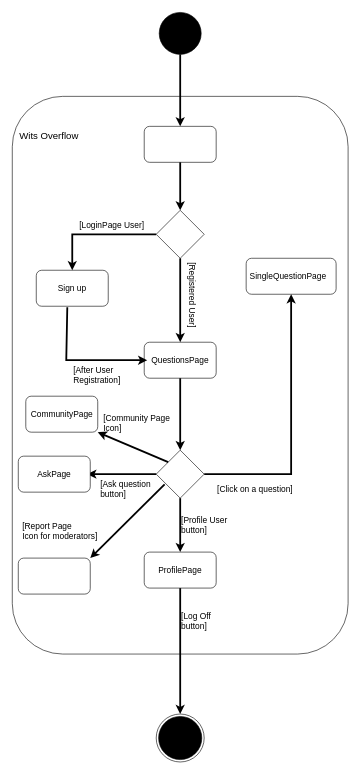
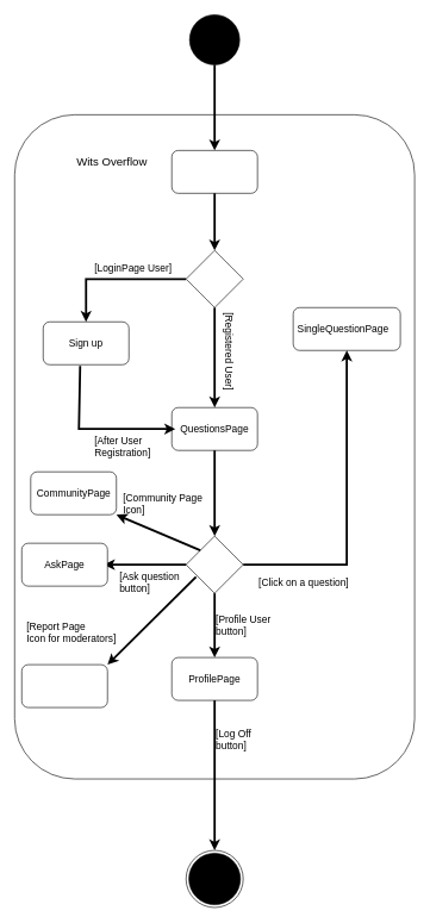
  <mxCell id="0" />
  <mxCell id="1" parent="0" />
  <mxCell id="2" value="" style="group" parent="1" vertex="1" connectable="0"><mxGeometry x="20" y="20" width="560" height="1070" as="geometry" /></mxCell>
  <mxCell id="3" value="" style="ellipse;whiteSpace=wrap;html=1;aspect=fixed;fillColor=#000000;" parent="2" vertex="1"><mxGeometry x="245" width="70" height="70" as="geometry" /></mxCell>
  <mxCell id="4" value="" style="rounded=1;whiteSpace=wrap;html=1;direction=south;" parent="2" vertex="1"><mxGeometry y="140" width="560" height="930" as="geometry" /></mxCell>
  <mxCell id="5" value="" style="endArrow=classic;html=1;rounded=0;entryX=0.5;entryY=0;entryDx=0;entryDy=0;exitX=0.5;exitY=1;exitDx=0;exitDy=0;strokeWidth=3;" parent="2" source="3" target="7" edge="1"><mxGeometry width="50" height="50" relative="1" as="geometry"><mxPoint x="-935" y="-30" as="sourcePoint" /><mxPoint x="-80" y="145.43" as="targetPoint" /></mxGeometry></mxCell>
  <mxCell id="6" value="" style="group" parent="2" vertex="1" connectable="0"><mxGeometry x="220" y="190" width="120" height="60" as="geometry" /></mxCell>
  <mxCell id="7" value="" style="rounded=1;whiteSpace=wrap;html=1;" parent="6" vertex="1"><mxGeometry width="120" height="60" as="geometry" /></mxCell>
  <mxCell id="8" value="" style="rhombus;whiteSpace=wrap;html=1;" parent="2" vertex="1"><mxGeometry x="240" y="330" width="80" height="80" as="geometry" /></mxCell>
  <mxCell id="9" value="" style="endArrow=classic;html=1;rounded=0;entryX=0.5;entryY=0;entryDx=0;entryDy=0;strokeWidth=3;exitX=0.5;exitY=1;exitDx=0;exitDy=0;" parent="2" source="7" target="8" edge="1"><mxGeometry width="50" height="50" relative="1" as="geometry"><mxPoint x="335" y="190" as="sourcePoint" /><mxPoint x="335" y="270" as="targetPoint" /></mxGeometry></mxCell>
  <mxCell id="10" value="" style="group" parent="2" vertex="1" connectable="0"><mxGeometry x="40" y="430" width="120" height="60" as="geometry" /></mxCell>
  <mxCell id="11" value="" style="rounded=1;whiteSpace=wrap;html=1;" parent="10" vertex="1"><mxGeometry width="120" height="60" as="geometry" /></mxCell>
  <mxCell id="12" value="&lt;span style=&quot;font-size: 14px;&quot;&gt;Sign up&lt;/span&gt;" style="text;html=1;strokeColor=none;fillColor=none;align=center;verticalAlign=middle;whiteSpace=wrap;rounded=0;" parent="10" vertex="1"><mxGeometry x="5" y="15" width="110" height="30" as="geometry" /></mxCell>
  <mxCell id="13" value="" style="endArrow=classic;html=1;rounded=0;entryX=0.5;entryY=0;entryDx=0;entryDy=0;strokeWidth=3;exitX=0;exitY=0.5;exitDx=0;exitDy=0;" parent="2" source="8" target="11" edge="1"><mxGeometry width="50" height="50" relative="1" as="geometry"><mxPoint x="800" y="330" as="sourcePoint" /><mxPoint x="705" y="330" as="targetPoint" /><Array as="points"><mxPoint x="100" y="370" /></Array></mxGeometry></mxCell>
- <mxCell id="14" value="&lt;font style=&quot;font-size: 16px;&quot;&gt;Wits Overflow&lt;/font&gt;" style="text;html=1;strokeColor=none;fillColor=none;align=left;verticalAlign=middle;whiteSpace=wrap;rounded=0;" parent="2" vertex="1"><mxGeometry x="10" y="190" width="110" height="30" as="geometry" /></mxCell>
+ <mxCell id="14" value="&lt;font style=&quot;font-size: 16px;&quot;&gt;Wits Overflow&lt;/font&gt;" style="text;html=1;strokeColor=none;fillColor=none;align=left;verticalAlign=middle;whiteSpace=wrap;rounded=0;" parent="2" vertex="1"><mxGeometry x="85" y="190" width="110" height="30" as="geometry" /></mxCell>
  <mxCell id="15" value="" style="group" parent="2" vertex="1" connectable="0"><mxGeometry x="220" y="550" width="120" height="60" as="geometry" /></mxCell>
  <mxCell id="16" value="" style="rounded=1;whiteSpace=wrap;html=1;" parent="15" vertex="1"><mxGeometry width="120" height="60" as="geometry" /></mxCell>
  <mxCell id="17" value="&lt;span style=&quot;font-size: 14px;&quot;&gt;QuestionsPage&lt;/span&gt;" style="text;html=1;strokeColor=none;fillColor=none;align=center;verticalAlign=middle;whiteSpace=wrap;rounded=0;" parent="15" vertex="1"><mxGeometry x="5" y="15" width="110" height="30" as="geometry" /></mxCell>
  <mxCell id="18" value="" style="endArrow=classic;html=1;rounded=0;entryX=0;entryY=0.5;entryDx=0;entryDy=0;strokeWidth=3;exitX=0.431;exitY=1.028;exitDx=0;exitDy=0;exitPerimeter=0;" parent="2" source="11" target="17" edge="1"><mxGeometry width="50" height="50" relative="1" as="geometry"><mxPoint x="250" y="380" as="sourcePoint" /><mxPoint x="110" y="440" as="targetPoint" /><Array as="points"><mxPoint x="90" y="580" /></Array></mxGeometry></mxCell>
  <mxCell id="19" value="" style="endArrow=classic;html=1;rounded=0;entryX=0.5;entryY=0;entryDx=0;entryDy=0;strokeWidth=3;exitX=0.5;exitY=1;exitDx=0;exitDy=0;" parent="2" source="8" target="16" edge="1"><mxGeometry width="50" height="50" relative="1" as="geometry"><mxPoint x="290" y="260" as="sourcePoint" /><mxPoint x="290" y="340" as="targetPoint" /></mxGeometry></mxCell>
  <mxCell id="20" value="" style="group" parent="2" vertex="1" connectable="0"><mxGeometry x="400" y="410" width="140" height="60" as="geometry" /></mxCell>
  <mxCell id="21" value="" style="rounded=1;whiteSpace=wrap;html=1;" parent="20" vertex="1"><mxGeometry x="-10" width="150" height="60" as="geometry" /></mxCell>
  <mxCell id="22" value="&lt;span style=&quot;font-size: 14px;&quot;&gt;SingleQuestionPage&lt;br&gt;&lt;/span&gt;" style="text;html=1;strokeColor=none;fillColor=none;align=center;verticalAlign=middle;whiteSpace=wrap;rounded=0;" parent="20" vertex="1"><mxGeometry x="5" y="15" width="110" height="30" as="geometry" /></mxCell>
  <mxCell id="23" value="" style="endArrow=classic;html=1;rounded=0;entryX=0.5;entryY=1;entryDx=0;entryDy=0;strokeWidth=3;exitX=1;exitY=0.5;exitDx=0;exitDy=0;" parent="2" source="24" target="21" edge="1"><mxGeometry width="50" height="50" relative="1" as="geometry"><mxPoint x="250" y="380" as="sourcePoint" /><mxPoint x="110" y="440" as="targetPoint" /><Array as="points"><mxPoint x="465" y="770" /></Array></mxGeometry></mxCell>
  <mxCell id="24" value="" style="rhombus;whiteSpace=wrap;html=1;" parent="2" vertex="1"><mxGeometry x="240" y="730" width="80" height="80" as="geometry" /></mxCell>
  <mxCell id="25" value="" style="endArrow=classic;html=1;rounded=0;entryX=0.5;entryY=0;entryDx=0;entryDy=0;strokeWidth=3;exitX=0.5;exitY=1;exitDx=0;exitDy=0;" parent="2" source="16" target="24" edge="1"><mxGeometry width="50" height="50" relative="1" as="geometry"><mxPoint x="290" y="260" as="sourcePoint" /><mxPoint x="290" y="340" as="targetPoint" /></mxGeometry></mxCell>
  <mxCell id="26" value="" style="endArrow=classic;html=1;rounded=0;entryX=1;entryY=0.5;entryDx=0;entryDy=0;strokeWidth=3;exitX=0;exitY=0.5;exitDx=0;exitDy=0;" parent="2" source="24" target="29" edge="1"><mxGeometry width="50" height="50" relative="1" as="geometry"><mxPoint x="290" y="620" as="sourcePoint" /><mxPoint x="290" y="740" as="targetPoint" /></mxGeometry></mxCell>
  <mxCell id="27" value="" style="group" parent="2" vertex="1" connectable="0"><mxGeometry x="10" y="740" width="120" height="60" as="geometry" /></mxCell>
  <mxCell id="28" value="" style="rounded=1;whiteSpace=wrap;html=1;" parent="27" vertex="1"><mxGeometry width="120" height="60" as="geometry" /></mxCell>
  <mxCell id="29" value="&lt;span style=&quot;font-size: 14px;&quot;&gt;AskPage&lt;/span&gt;" style="text;html=1;strokeColor=none;fillColor=none;align=center;verticalAlign=middle;whiteSpace=wrap;rounded=0;" parent="27" vertex="1"><mxGeometry x="5" y="15" width="110" height="30" as="geometry" /></mxCell>
  <mxCell id="30" value="" style="group" parent="2" vertex="1" connectable="0"><mxGeometry x="220" y="900" width="120" height="60" as="geometry" /></mxCell>
  <mxCell id="31" value="" style="rounded=1;whiteSpace=wrap;html=1;" parent="30" vertex="1"><mxGeometry width="120" height="60" as="geometry" /></mxCell>
  <mxCell id="32" value="&lt;span style=&quot;font-size: 14px;&quot;&gt;ProfilePage&lt;/span&gt;" style="text;html=1;strokeColor=none;fillColor=none;align=center;verticalAlign=middle;whiteSpace=wrap;rounded=0;" parent="30" vertex="1"><mxGeometry x="5" y="15" width="110" height="30" as="geometry" /></mxCell>
  <mxCell id="33" value="" style="endArrow=classic;html=1;rounded=0;entryX=0.5;entryY=0;entryDx=0;entryDy=0;strokeWidth=3;exitX=0.5;exitY=1;exitDx=0;exitDy=0;" parent="2" source="24" target="31" edge="1"><mxGeometry width="50" height="50" relative="1" as="geometry"><mxPoint x="280" y="816" as="sourcePoint" /><mxPoint x="290" y="560" as="targetPoint" /></mxGeometry></mxCell>
  <mxCell id="34" value="&lt;font style=&quot;font-size: 14px;&quot;&gt;[Registered User]&lt;/font&gt;" style="text;html=1;strokeColor=none;fillColor=none;align=left;verticalAlign=middle;whiteSpace=wrap;rounded=0;rotation=90;" parent="2" vertex="1"><mxGeometry x="240" y="460" width="120" height="30" as="geometry" /></mxCell>
  <mxCell id="35" value="&lt;font style=&quot;font-size: 14px;&quot;&gt;[Click on a question]&lt;/font&gt;" style="text;html=1;strokeColor=none;fillColor=none;align=left;verticalAlign=middle;whiteSpace=wrap;rounded=0;" parent="2" vertex="1"><mxGeometry x="340" y="780" width="130" height="30" as="geometry" /></mxCell>
  <mxCell id="36" value="&lt;font style=&quot;font-size: 14px;&quot;&gt;[LoginPage User]&lt;/font&gt;" style="text;html=1;strokeColor=none;fillColor=none;align=left;verticalAlign=middle;whiteSpace=wrap;rounded=0;" parent="2" vertex="1"><mxGeometry x="110" y="340" width="130" height="30" as="geometry" /></mxCell>
- <mxCell id="37" value="&lt;font style=&quot;font-size: 14px;&quot;&gt;[After&amp;nbsp;User&lt;br&gt;Registration]&lt;/font&gt;" style="text;html=1;strokeColor=none;fillColor=none;align=left;verticalAlign=middle;whiteSpace=wrap;rounded=0;" parent="2" vertex="1"><mxGeometry x="100" y="590" width="100" height="30" as="geometry" /></mxCell>
+ <mxCell id="37" value="&lt;font style=&quot;font-size: 14px;&quot;&gt;[After&amp;nbsp;User&lt;br&gt;Registration]&lt;/font&gt;" style="text;html=1;strokeColor=none;fillColor=none;align=left;verticalAlign=middle;whiteSpace=wrap;rounded=0;" parent="2" vertex="1"><mxGeometry x="110" y="590" width="100" height="30" as="geometry" /></mxCell>
  <mxCell id="38" value="&lt;font style=&quot;font-size: 14px;&quot;&gt;[Ask question&lt;br&gt;button]&lt;/font&gt;" style="text;html=1;strokeColor=none;fillColor=none;align=left;verticalAlign=middle;whiteSpace=wrap;rounded=0;" parent="2" vertex="1"><mxGeometry x="145" y="780" width="100" height="30" as="geometry" /></mxCell>
  <mxCell id="39" value="&lt;font style=&quot;font-size: 14px;&quot;&gt;[Profile User&lt;br&gt;button]&lt;/font&gt;" style="text;html=1;strokeColor=none;fillColor=none;align=left;verticalAlign=middle;whiteSpace=wrap;rounded=0;" parent="2" vertex="1"><mxGeometry x="280" y="840" width="100" height="30" as="geometry" /></mxCell>
  <mxCell id="40" value="&lt;font style=&quot;font-size: 14px;&quot;&gt;[Log Off&lt;br&gt;button]&lt;/font&gt;" style="text;html=1;strokeColor=none;fillColor=none;align=left;verticalAlign=middle;whiteSpace=wrap;rounded=0;" parent="2" vertex="1"><mxGeometry x="280" y="1000" width="100" height="30" as="geometry" /></mxCell>
  <mxCell id="41" value="" style="endArrow=classic;html=1;rounded=0;entryX=1;entryY=0;entryDx=0;entryDy=0;strokeWidth=3;exitX=0.175;exitY=0.713;exitDx=0;exitDy=0;exitPerimeter=0;" edge="1" parent="2" source="24" target="43"><mxGeometry width="50" height="50" relative="1" as="geometry"><mxPoint x="250" y="780" as="sourcePoint" /><mxPoint x="135" y="780" as="targetPoint" /></mxGeometry></mxCell>
  <mxCell id="42" value="" style="group" vertex="1" connectable="0" parent="2"><mxGeometry x="10" y="910" width="120" height="60" as="geometry" /></mxCell>
  <mxCell id="43" value="" style="rounded=1;whiteSpace=wrap;html=1;" vertex="1" parent="42"><mxGeometry width="120" height="60" as="geometry" /></mxCell>
  <mxCell id="44" value="&lt;font style=&quot;font-size: 14px;&quot;&gt;[Report Page&lt;br&gt;Icon for moderators]&lt;/font&gt;" style="text;html=1;strokeColor=none;fillColor=none;align=left;verticalAlign=middle;whiteSpace=wrap;rounded=0;" vertex="1" parent="2"><mxGeometry x="15" y="850" width="135" height="30" as="geometry" /></mxCell>
  <mxCell id="45" value="" style="group" vertex="1" connectable="0" parent="2"><mxGeometry x="22.5" y="640" width="120" height="60" as="geometry" /></mxCell>
  <mxCell id="46" value="" style="rounded=1;whiteSpace=wrap;html=1;" vertex="1" parent="45"><mxGeometry width="120" height="60" as="geometry" /></mxCell>
  <mxCell id="47" value="&lt;span style=&quot;font-size: 14px;&quot;&gt;CommunityPage&lt;/span&gt;" style="text;html=1;strokeColor=none;fillColor=none;align=center;verticalAlign=middle;whiteSpace=wrap;rounded=0;" vertex="1" parent="45"><mxGeometry x="5" y="15" width="110" height="30" as="geometry" /></mxCell>
  <mxCell id="48" value="" style="endArrow=classic;html=1;rounded=0;strokeWidth=3;exitX=0;exitY=0;exitDx=0;exitDy=0;entryX=1;entryY=1;entryDx=0;entryDy=0;" edge="1" parent="2" source="24" target="46"><mxGeometry width="50" height="50" relative="1" as="geometry"><mxPoint x="264" y="797" as="sourcePoint" /><mxPoint x="140" y="920" as="targetPoint" /></mxGeometry></mxCell>
  <mxCell id="49" value="&lt;font style=&quot;font-size: 14px;&quot;&gt;[Community Page&lt;br&gt;Icon]&lt;/font&gt;" style="text;html=1;strokeColor=none;fillColor=none;align=left;verticalAlign=middle;whiteSpace=wrap;rounded=0;" vertex="1" parent="2"><mxGeometry x="150" y="670" width="115" height="30" as="geometry" /></mxCell>
  <mxCell id="50" value="" style="ellipse;html=1;shape=endState;fillColor=#000000;strokeColor=default;" parent="1" vertex="1"><mxGeometry x="260" y="1190" width="80" height="80" as="geometry" /></mxCell>
  <mxCell id="51" value="" style="endArrow=classic;html=1;rounded=0;strokeWidth=3;entryX=0.5;entryY=0;entryDx=0;entryDy=0;exitX=0.5;exitY=1;exitDx=0;exitDy=0;" parent="1" source="31" target="50" edge="1"><mxGeometry width="50" height="50" relative="1" as="geometry"><mxPoint x="230" y="840" as="sourcePoint" /><mxPoint x="210" y="1000" as="targetPoint" /></mxGeometry></mxCell>
